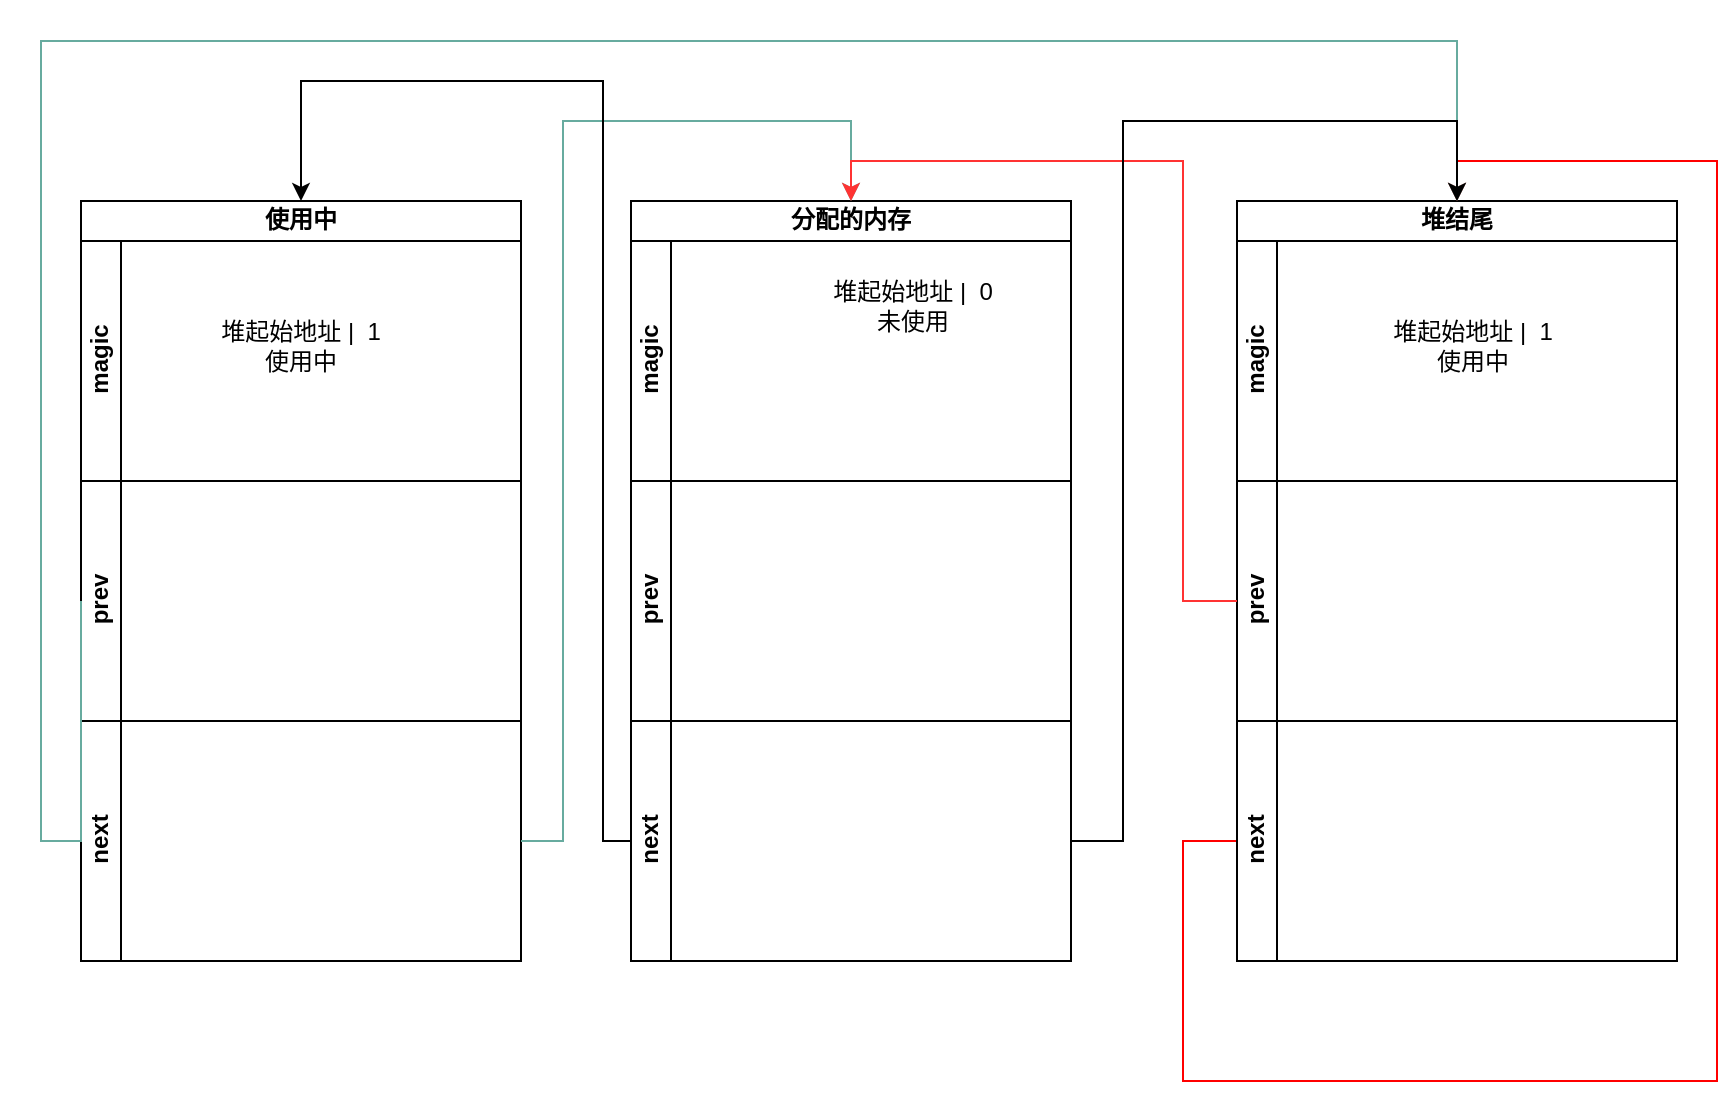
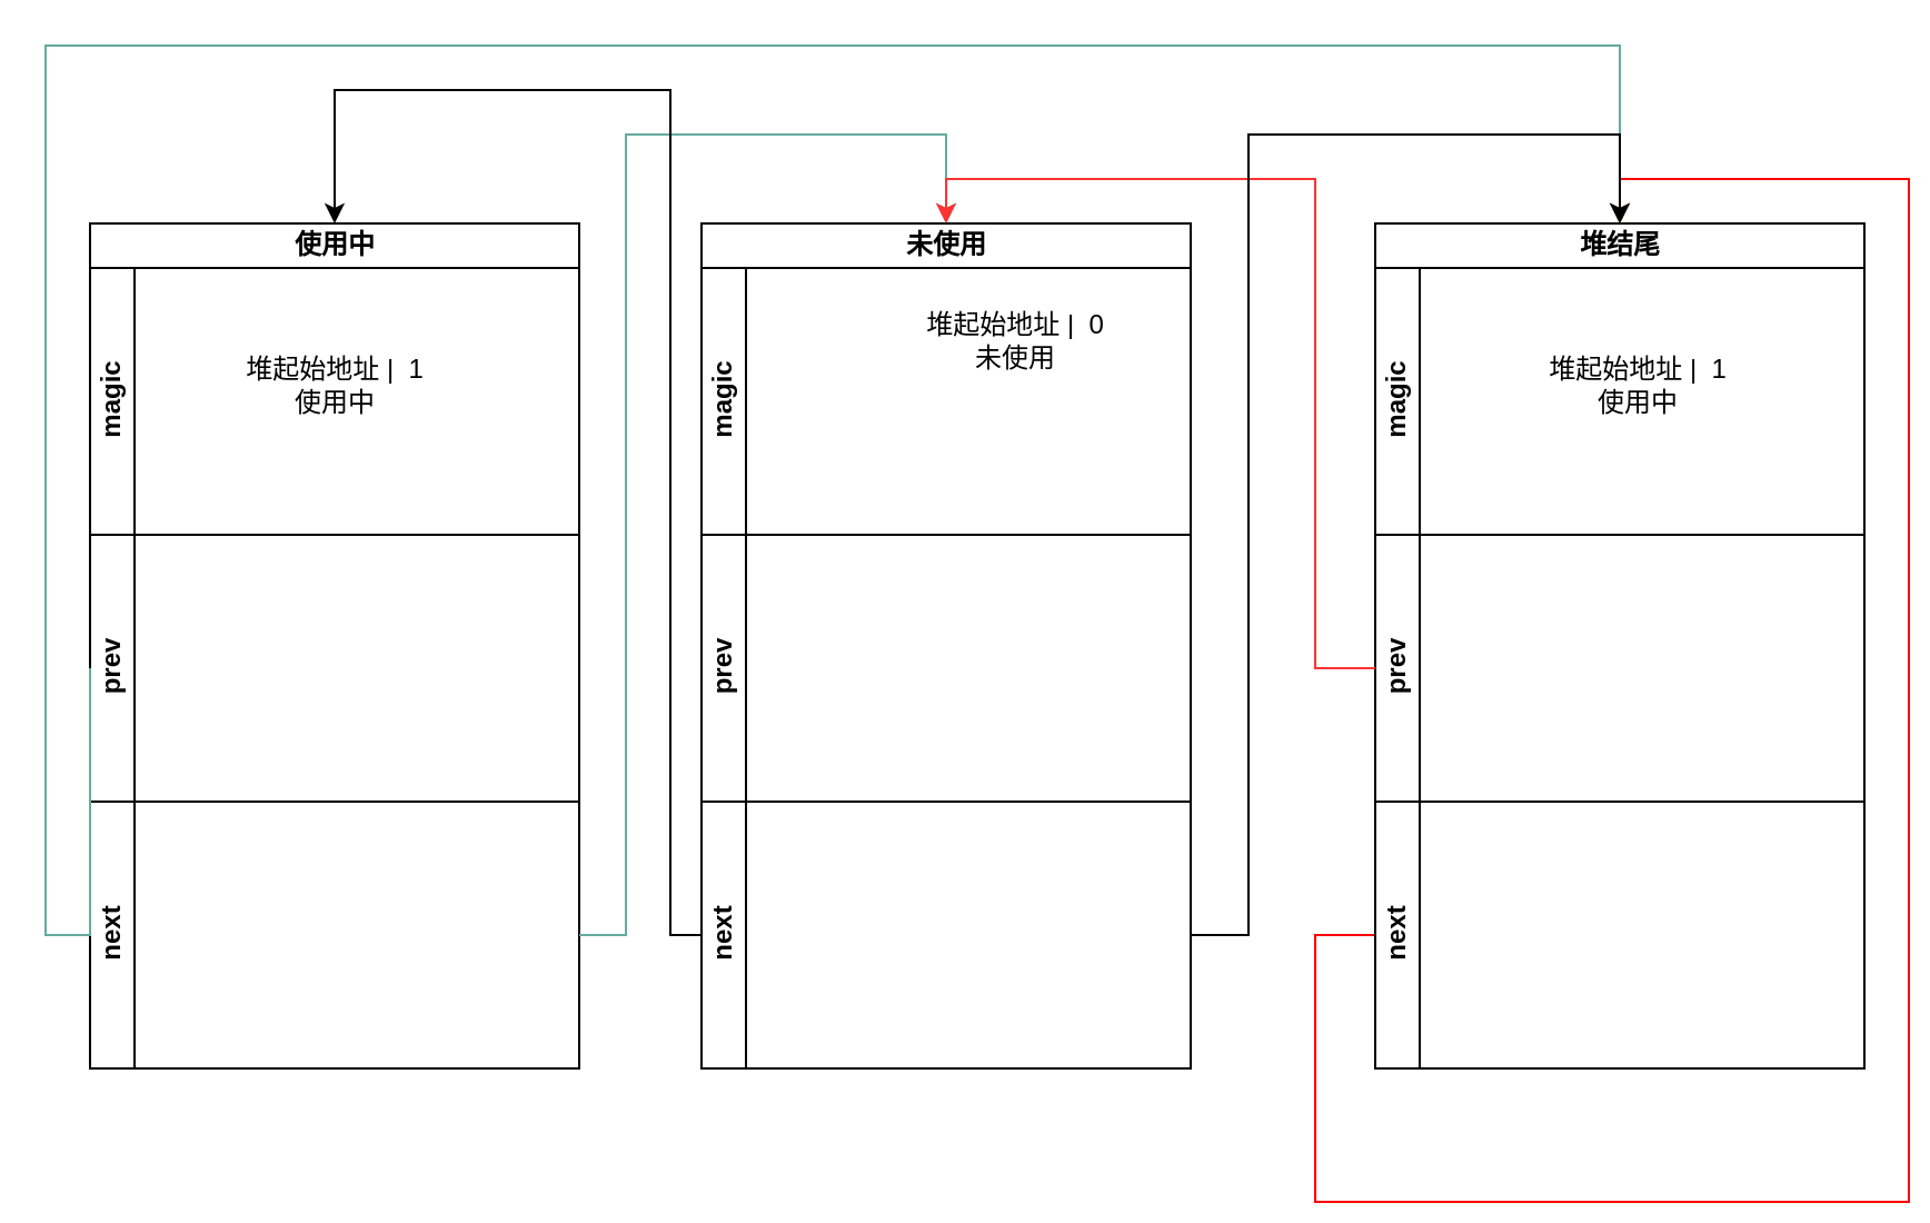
  <mxCell id="0" />
  <mxCell id="1" parent="0" />
  <mxCell id="2" value="使用中" style="swimlane;childLayout=stackLayout;resizeParent=1;resizeParentMax=0;horizontal=1;startSize=20;horizontalStack=0;html=1;" parent="1" vertex="1"><mxGeometry x="40" width="220" height="380" as="geometry" y="100" /></mxCell>
  <mxCell id="3" value="magic" style="swimlane;startSize=20;horizontal=0;html=1;" parent="2" vertex="1"><mxGeometry y="20" width="220" height="120" as="geometry" /></mxCell>
  <mxCell id="4" value="堆起始地址 |&amp;nbsp; 1&lt;br&gt;使用中" style="text;html=1;align=center;verticalAlign=middle;resizable=0;points=[];autosize=1;strokeColor=none;fillColor=none;" parent="3" vertex="1"><mxGeometry x="60" y="33" width="100" height="40" as="geometry" /></mxCell>
  <mxCell id="5" value="prev" style="swimlane;startSize=20;horizontal=0;html=1;" parent="2" vertex="1"><mxGeometry y="140" width="220" height="120" as="geometry" /></mxCell>
  <mxCell id="6" value="next" style="swimlane;startSize=20;horizontal=0;html=1;" parent="2" vertex="1"><mxGeometry y="260" width="220" height="120" as="geometry" /></mxCell>
- <mxCell id="7" value="分配的内存" style="swimlane;childLayout=stackLayout;resizeParent=1;resizeParentMax=0;horizontal=1;startSize=20;horizontalStack=0;html=1;" parent="1" vertex="1"><mxGeometry x="315" width="220" height="380" as="geometry" y="100" /></mxCell>
+ <mxCell id="7" value="未使用" style="swimlane;childLayout=stackLayout;resizeParent=1;resizeParentMax=0;horizontal=1;startSize=20;horizontalStack=0;html=1;" parent="1" vertex="1"><mxGeometry x="315" width="220" height="380" as="geometry" y="100" /></mxCell>
  <mxCell id="8" value="magic" style="swimlane;startSize=20;horizontal=0;html=1;" parent="7" vertex="1"><mxGeometry y="20" width="220" height="120" as="geometry" /></mxCell>
  <mxCell id="9" value="堆起始地址 |&amp;nbsp; 0&lt;br&gt;未使用" style="text;html=1;align=center;verticalAlign=middle;resizable=0;points=[];autosize=1;strokeColor=none;fillColor=none;" parent="8" vertex="1"><mxGeometry x="91" y="13" width="100" height="40" as="geometry" /></mxCell>
  <mxCell id="10" value="prev" style="swimlane;startSize=20;horizontal=0;html=1;" parent="7" vertex="1"><mxGeometry y="140" width="220" height="120" as="geometry" /></mxCell>
  <mxCell id="11" value="next" style="swimlane;startSize=20;horizontal=0;html=1;" parent="7" vertex="1"><mxGeometry y="260" width="220" height="120" as="geometry" /></mxCell>
  <mxCell id="12" value="堆结尾" style="swimlane;childLayout=stackLayout;resizeParent=1;resizeParentMax=0;horizontal=1;startSize=20;horizontalStack=0;html=1;" parent="1" vertex="1"><mxGeometry x="618" width="220" height="380" as="geometry" y="100" /></mxCell>
  <mxCell id="13" value="magic" style="swimlane;startSize=20;horizontal=0;html=1;" parent="12" vertex="1"><mxGeometry y="20" width="220" height="120" as="geometry" /></mxCell>
  <mxCell id="14" value="堆起始地址 |&amp;nbsp; 1&lt;br&gt;使用中" style="text;html=1;align=center;verticalAlign=middle;resizable=0;points=[];autosize=1;strokeColor=none;fillColor=none;" parent="13" vertex="1"><mxGeometry x="68" y="33" width="100" height="40" as="geometry" /></mxCell>
  <mxCell id="15" value="prev" style="swimlane;startSize=20;horizontal=0;html=1;" parent="12" vertex="1"><mxGeometry y="140" width="220" height="120" as="geometry" /></mxCell>
  <mxCell id="16" style="edgeStyle=orthogonalEdgeStyle;rounded=0;orthogonalLoop=1;jettySize=auto;html=1;exitX=0;exitY=0.5;exitDx=0;exitDy=0;entryX=0.5;entryY=0;entryDx=0;entryDy=0;strokeColor=#FF0000;" parent="12" source="17" target="12" edge="1"><mxGeometry relative="1" as="geometry"><Array as="points"><mxPoint x="-27" y="320" /><mxPoint x="-27" y="440" /><mxPoint x="240" y="440" /><mxPoint x="240" y="-20" /><mxPoint x="110" y="-20" /></Array></mxGeometry></mxCell>
  <mxCell id="17" value="next" style="swimlane;startSize=20;horizontal=0;html=1;" parent="12" vertex="1"><mxGeometry y="260" width="220" height="120" as="geometry" /></mxCell>
  <mxCell id="18" style="edgeStyle=orthogonalEdgeStyle;rounded=0;orthogonalLoop=1;jettySize=auto;html=1;exitX=0;exitY=0.5;exitDx=0;exitDy=0;entryX=0.5;entryY=0;entryDx=0;entryDy=0;strokeColor=#67AB9F;" parent="1" source="5" target="12" edge="1"><mxGeometry relative="1" as="geometry"><Array as="points"><mxPoint x="20" y="420" /><mxPoint x="20" y="20" /><mxPoint x="728" y="20" /></Array></mxGeometry></mxCell>
  <mxCell id="19" style="edgeStyle=orthogonalEdgeStyle;rounded=0;orthogonalLoop=1;jettySize=auto;html=1;exitX=1;exitY=0.5;exitDx=0;exitDy=0;entryX=0.5;entryY=0;entryDx=0;entryDy=0;strokeColor=#67AB9F;" parent="1" source="6" target="7" edge="1"><mxGeometry relative="1" as="geometry"><Array as="points"><mxPoint x="281" y="420" /><mxPoint x="281" y="60" /><mxPoint x="425" y="60" /></Array></mxGeometry></mxCell>
  <mxCell id="20" style="edgeStyle=orthogonalEdgeStyle;rounded=0;orthogonalLoop=1;jettySize=auto;html=1;exitX=0;exitY=0.5;exitDx=0;exitDy=0;entryX=0.5;entryY=0;entryDx=0;entryDy=0;strokeColor=#FF3333;" parent="1" source="15" target="7" edge="1"><mxGeometry relative="1" as="geometry"><Array as="points"><mxPoint x="591" y="300" /><mxPoint x="591" y="80" /><mxPoint x="425" y="80" /></Array></mxGeometry></mxCell>
  <mxCell id="21" style="edgeStyle=orthogonalEdgeStyle;rounded=0;orthogonalLoop=1;jettySize=auto;html=1;exitX=0;exitY=0.5;exitDx=0;exitDy=0;entryX=0.5;entryY=0;entryDx=0;entryDy=0;" parent="1" source="10" target="2" edge="1"><mxGeometry relative="1" as="geometry"><Array as="points"><mxPoint x="301" y="420" /><mxPoint x="301" y="40" /><mxPoint x="150" y="40" /></Array></mxGeometry></mxCell>
  <mxCell id="22" style="edgeStyle=orthogonalEdgeStyle;rounded=0;orthogonalLoop=1;jettySize=auto;html=1;exitX=1;exitY=0.5;exitDx=0;exitDy=0;entryX=0.5;entryY=0;entryDx=0;entryDy=0;" parent="1" source="11" target="12" edge="1"><mxGeometry relative="1" as="geometry"><Array as="points"><mxPoint x="561" y="420" /><mxPoint x="561" y="60" /><mxPoint x="728" y="60" /></Array></mxGeometry></mxCell>
